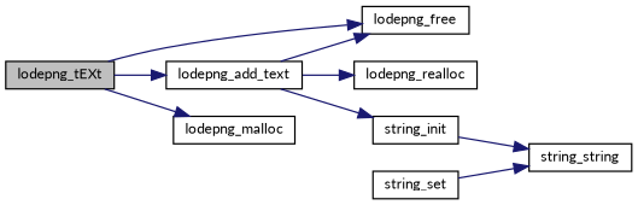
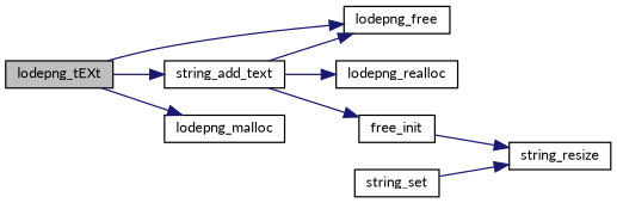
  digraph {
    fontname=Lato
    rankdir=LR
    node [color=black fillcolor=white fontname=Lato fontsize=10 shape=record style=filled]
    edge [color=midnightblue fontname=Lato fontsize=10 labelfontname=Helvetica labelfontsize=10 style=solid]
    n1 [fillcolor=grey75 fontcolor=black height=0.2 label=lodepng_tEXt width=0.4]
-   n2 [height=0.2 label=lodepng_add_text width=0.4]
+   n2 [height=0.2 label=string_add_text width=0.4]
    n3 [height=0.2 label=lodepng_free width=0.4]
    n4 [height=0.2 label=lodepng_malloc width=0.4]
    n5 [height=0.2 label=lodepng_realloc width=0.4]
-   n6 [height=0.2 label=string_init width=0.4]
-   n7 [height=0.2 label=string_string width=0.4]
+   n6 [height=0.2 label=free_init width=0.4]
+   n7 [height=0.2 label=string_resize width=0.4]
    n8 [height=0.2 label=string_set width=0.4]
    n1 -> n2
    n1 -> n3
    n1 -> n4
    n2 -> n3
    n2 -> n5
    n2 -> n6
    n6 -> n7
    n8 -> n7
  }
